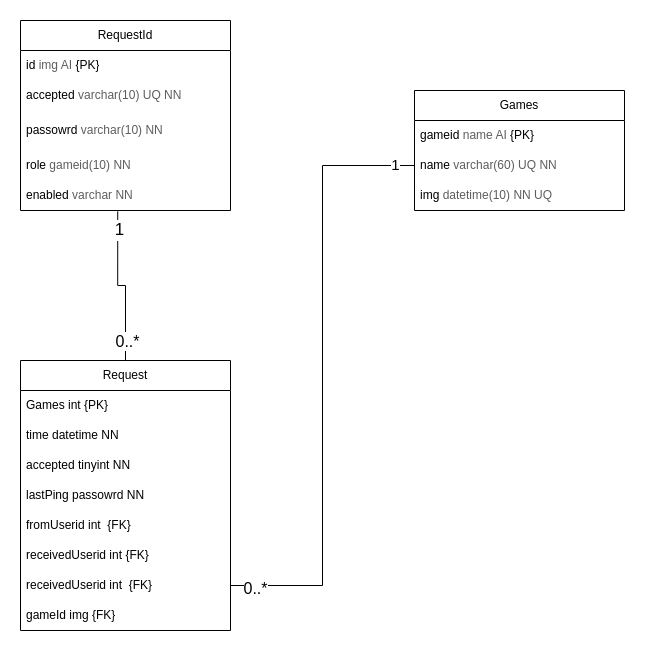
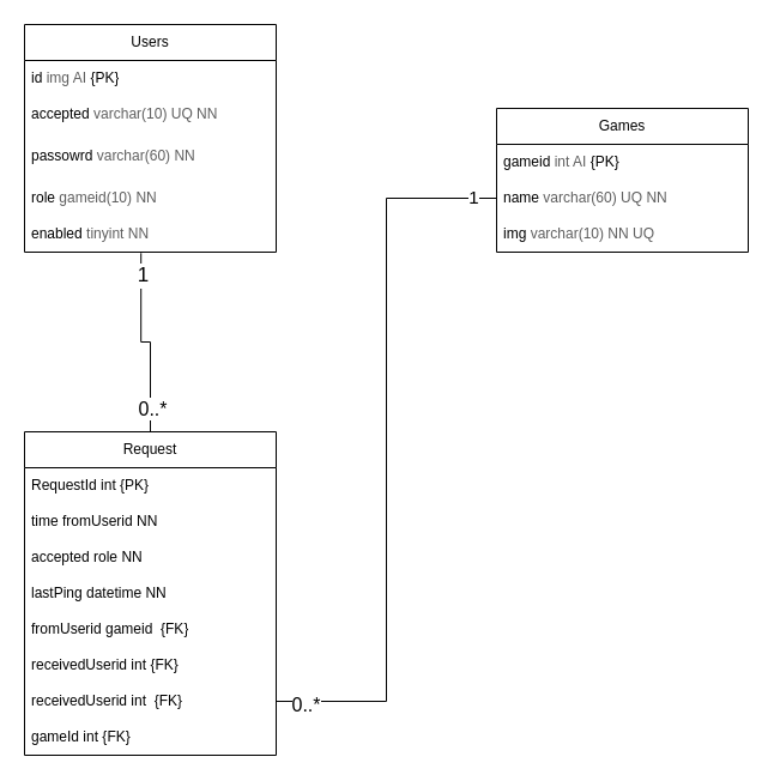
  <mxCell id="0" />
  <mxCell id="1" parent="0" />
- <mxCell id="2" value="RequestId" style="swimlane;fontStyle=0;childLayout=stackLayout;horizontal=1;startSize=30;horizontalStack=0;resizeParent=1;resizeParentMax=0;resizeLast=0;collapsible=1;marginBottom=0;whiteSpace=wrap;html=1;" parent="1" vertex="1"><mxGeometry x="20" y="20" width="210" height="190" as="geometry" /></mxCell>
+ <mxCell id="2" value="Users" style="swimlane;fontStyle=0;childLayout=stackLayout;horizontal=1;startSize=30;horizontalStack=0;resizeParent=1;resizeParentMax=0;resizeLast=0;collapsible=1;marginBottom=0;whiteSpace=wrap;html=1;" parent="1" vertex="1"><mxGeometry x="20" y="20" width="210" height="190" as="geometry" /></mxCell>
  <mxCell id="3" value="id&amp;nbsp;&lt;span style=&quot;color: rgb(94, 94, 94); -webkit-text-stroke-color: rgb(94, 94, 94); background-color: initial;&quot;&gt;img AI &lt;/span&gt;&lt;span style=&quot;background-color: initial;&quot;&gt;{PK}&lt;/span&gt;" style="text;strokeColor=none;fillColor=none;align=left;verticalAlign=middle;spacingLeft=4;spacingRight=4;overflow=hidden;points=[[0,0.5],[1,0.5]];portConstraint=eastwest;rotatable=0;whiteSpace=wrap;html=1;" parent="2" vertex="1"><mxGeometry y="30" width="210" height="30" as="geometry" /></mxCell>
  <mxCell id="4" value="accepted&amp;nbsp;&lt;span style=&quot;color: rgb(94, 94, 94); -webkit-text-stroke-color: rgb(94, 94, 94); background-color: initial;&quot;&gt;varchar(10) UQ NN&lt;/span&gt;" style="text;strokeColor=none;fillColor=none;align=left;verticalAlign=middle;spacingLeft=4;spacingRight=4;overflow=hidden;points=[[0,0.5],[1,0.5]];portConstraint=eastwest;rotatable=0;whiteSpace=wrap;html=1;" parent="2" vertex="1"><mxGeometry y="60" width="210" height="30" as="geometry" /></mxCell>
- <mxCell id="5" value="passowrd&amp;nbsp;&lt;span style=&quot;color: rgb(94, 94, 94); -webkit-text-stroke-color: rgb(94, 94, 94); background-color: initial;&quot;&gt;varchar(10)&lt;/span&gt;&lt;span style=&quot;color: rgb(94, 94, 94); -webkit-text-stroke-color: rgb(94, 94, 94);&quot;&gt;&amp;nbsp;NN&lt;/span&gt;" style="text;strokeColor=none;fillColor=none;align=left;verticalAlign=middle;spacingLeft=4;spacingRight=4;overflow=hidden;points=[[0,0.5],[1,0.5]];portConstraint=eastwest;rotatable=0;whiteSpace=wrap;html=1;" parent="2" vertex="1"><mxGeometry y="90" width="210" height="40" as="geometry" /></mxCell>
+ <mxCell id="5" value="passowrd&amp;nbsp;&lt;span style=&quot;color: rgb(94, 94, 94); -webkit-text-stroke-color: rgb(94, 94, 94); background-color: initial;&quot;&gt;varchar(60)&lt;/span&gt;&lt;span style=&quot;color: rgb(94, 94, 94); -webkit-text-stroke-color: rgb(94, 94, 94);&quot;&gt;&amp;nbsp;NN&lt;/span&gt;" style="text;strokeColor=none;fillColor=none;align=left;verticalAlign=middle;spacingLeft=4;spacingRight=4;overflow=hidden;points=[[0,0.5],[1,0.5]];portConstraint=eastwest;rotatable=0;whiteSpace=wrap;html=1;" parent="2" vertex="1"><mxGeometry y="90" width="210" height="40" as="geometry" /></mxCell>
  <mxCell id="6" value="role&amp;nbsp;&lt;span style=&quot;color: rgb(94, 94, 94); -webkit-text-stroke-color: rgb(94, 94, 94); background-color: initial;&quot;&gt;gameid(10)&lt;/span&gt;&lt;span style=&quot;color: rgb(94, 94, 94); -webkit-text-stroke-color: rgb(94, 94, 94);&quot;&gt;&amp;nbsp;NN&lt;/span&gt;" style="text;strokeColor=none;fillColor=none;align=left;verticalAlign=middle;spacingLeft=4;spacingRight=4;overflow=hidden;points=[[0,0.5],[1,0.5]];portConstraint=eastwest;rotatable=0;whiteSpace=wrap;html=1;" parent="2" vertex="1"><mxGeometry y="130" width="210" height="30" as="geometry" /></mxCell>
- <mxCell id="7" value="enabled&amp;nbsp;&lt;span style=&quot;color: rgb(94, 94, 94); -webkit-text-stroke-color: rgb(94, 94, 94); background-color: initial;&quot;&gt;varchar&lt;/span&gt;&lt;span style=&quot;color: rgb(94, 94, 94); -webkit-text-stroke-color: rgb(94, 94, 94);&quot;&gt;&amp;nbsp;NN&lt;/span&gt;" style="text;strokeColor=none;fillColor=none;align=left;verticalAlign=middle;spacingLeft=4;spacingRight=4;overflow=hidden;points=[[0,0.5],[1,0.5]];portConstraint=eastwest;rotatable=0;whiteSpace=wrap;html=1;" parent="2" vertex="1"><mxGeometry y="160" width="210" height="30" as="geometry" /></mxCell>
+ <mxCell id="7" value="enabled&amp;nbsp;&lt;span style=&quot;color: rgb(94, 94, 94); -webkit-text-stroke-color: rgb(94, 94, 94); background-color: initial;&quot;&gt;tinyint&lt;/span&gt;&lt;span style=&quot;color: rgb(94, 94, 94); -webkit-text-stroke-color: rgb(94, 94, 94);&quot;&gt;&amp;nbsp;NN&lt;/span&gt;" style="text;strokeColor=none;fillColor=none;align=left;verticalAlign=middle;spacingLeft=4;spacingRight=4;overflow=hidden;points=[[0,0.5],[1,0.5]];portConstraint=eastwest;rotatable=0;whiteSpace=wrap;html=1;" parent="2" vertex="1"><mxGeometry y="160" width="210" height="30" as="geometry" /></mxCell>
  <mxCell id="8" value="Games" style="swimlane;fontStyle=0;childLayout=stackLayout;horizontal=1;startSize=30;horizontalStack=0;resizeParent=1;resizeParentMax=0;resizeLast=0;collapsible=1;marginBottom=0;whiteSpace=wrap;html=1;" vertex="1" parent="1"><mxGeometry x="414" y="90" width="210" height="120" as="geometry" /></mxCell>
- <mxCell id="9" value="&lt;span style=&quot;-webkit-text-stroke-color: rgb(94, 94, 94); background-color: initial;&quot;&gt;gameid&amp;nbsp;&lt;/span&gt;&lt;span style=&quot;color: rgb(94, 94, 94); -webkit-text-stroke-color: rgb(94, 94, 94); background-color: initial;&quot;&gt;name AI &lt;/span&gt;&lt;span style=&quot;background-color: initial;&quot;&gt;{PK}&lt;/span&gt;" style="text;strokeColor=none;fillColor=none;align=left;verticalAlign=middle;spacingLeft=4;spacingRight=4;overflow=hidden;points=[[0,0.5],[1,0.5]];portConstraint=eastwest;rotatable=0;whiteSpace=wrap;html=1;" vertex="1" parent="8"><mxGeometry y="30" width="210" height="30" as="geometry" /></mxCell>
+ <mxCell id="9" value="&lt;span style=&quot;-webkit-text-stroke-color: rgb(94, 94, 94); background-color: initial;&quot;&gt;gameid&amp;nbsp;&lt;/span&gt;&lt;span style=&quot;color: rgb(94, 94, 94); -webkit-text-stroke-color: rgb(94, 94, 94); background-color: initial;&quot;&gt;int AI &lt;/span&gt;&lt;span style=&quot;background-color: initial;&quot;&gt;{PK}&lt;/span&gt;" style="text;strokeColor=none;fillColor=none;align=left;verticalAlign=middle;spacingLeft=4;spacingRight=4;overflow=hidden;points=[[0,0.5],[1,0.5]];portConstraint=eastwest;rotatable=0;whiteSpace=wrap;html=1;" vertex="1" parent="8"><mxGeometry y="30" width="210" height="30" as="geometry" /></mxCell>
  <mxCell id="10" value="name&amp;nbsp;&lt;span style=&quot;color: rgb(94, 94, 94); -webkit-text-stroke-color: rgb(94, 94, 94); background-color: initial;&quot;&gt;varchar(60) UQ NN&lt;/span&gt;" style="text;strokeColor=none;fillColor=none;align=left;verticalAlign=middle;spacingLeft=4;spacingRight=4;overflow=hidden;points=[[0,0.5],[1,0.5]];portConstraint=eastwest;rotatable=0;whiteSpace=wrap;html=1;" vertex="1" parent="8"><mxGeometry y="60" width="210" height="30" as="geometry" /></mxCell>
- <mxCell id="11" value="img&amp;nbsp;&lt;span style=&quot;color: rgb(94, 94, 94); -webkit-text-stroke-color: rgb(94, 94, 94);&quot;&gt;datetime(10)&amp;nbsp;&lt;/span&gt;&lt;span style=&quot;color: rgb(94, 94, 94); -webkit-text-stroke-color: rgb(94, 94, 94);&quot;&gt;NN&amp;nbsp;&lt;/span&gt;&lt;span style=&quot;color: rgb(94, 94, 94); -webkit-text-stroke-color: rgb(94, 94, 94);&quot;&gt;UQ&lt;/span&gt;" style="text;strokeColor=none;fillColor=none;align=left;verticalAlign=middle;spacingLeft=4;spacingRight=4;overflow=hidden;points=[[0,0.5],[1,0.5]];portConstraint=eastwest;rotatable=0;whiteSpace=wrap;html=1;" vertex="1" parent="8"><mxGeometry y="90" width="210" height="30" as="geometry" /></mxCell>
+ <mxCell id="11" value="img&amp;nbsp;&lt;span style=&quot;color: rgb(94, 94, 94); -webkit-text-stroke-color: rgb(94, 94, 94);&quot;&gt;varchar(10)&amp;nbsp;&lt;/span&gt;&lt;span style=&quot;color: rgb(94, 94, 94); -webkit-text-stroke-color: rgb(94, 94, 94);&quot;&gt;NN&amp;nbsp;&lt;/span&gt;&lt;span style=&quot;color: rgb(94, 94, 94); -webkit-text-stroke-color: rgb(94, 94, 94);&quot;&gt;UQ&lt;/span&gt;" style="text;strokeColor=none;fillColor=none;align=left;verticalAlign=middle;spacingLeft=4;spacingRight=4;overflow=hidden;points=[[0,0.5],[1,0.5]];portConstraint=eastwest;rotatable=0;whiteSpace=wrap;html=1;" vertex="1" parent="8"><mxGeometry y="90" width="210" height="30" as="geometry" /></mxCell>
  <mxCell id="12" value="Request" style="swimlane;fontStyle=0;childLayout=stackLayout;horizontal=1;startSize=30;horizontalStack=0;resizeParent=1;resizeParentMax=0;resizeLast=0;collapsible=1;marginBottom=0;whiteSpace=wrap;html=1;" vertex="1" parent="1"><mxGeometry x="20" y="360" width="210" height="270" as="geometry" /></mxCell>
- <mxCell id="13" value="Games int {PK}" style="text;strokeColor=none;fillColor=none;align=left;verticalAlign=middle;spacingLeft=4;spacingRight=4;overflow=hidden;points=[[0,0.5],[1,0.5]];portConstraint=eastwest;rotatable=0;whiteSpace=wrap;html=1;" vertex="1" parent="12"><mxGeometry y="30" width="210" height="30" as="geometry" /></mxCell>
- <mxCell id="14" value="time datetime NN" style="text;strokeColor=none;fillColor=none;align=left;verticalAlign=middle;spacingLeft=4;spacingRight=4;overflow=hidden;points=[[0,0.5],[1,0.5]];portConstraint=eastwest;rotatable=0;whiteSpace=wrap;html=1;" vertex="1" parent="12"><mxGeometry y="60" width="210" height="30" as="geometry" /></mxCell>
- <mxCell id="15" value="accepted tinyint NN" style="text;strokeColor=none;fillColor=none;align=left;verticalAlign=middle;spacingLeft=4;spacingRight=4;overflow=hidden;points=[[0,0.5],[1,0.5]];portConstraint=eastwest;rotatable=0;whiteSpace=wrap;html=1;" vertex="1" parent="12"><mxGeometry y="90" width="210" height="30" as="geometry" /></mxCell>
- <mxCell id="16" value="lastPing passowrd NN" style="text;strokeColor=none;fillColor=none;align=left;verticalAlign=middle;spacingLeft=4;spacingRight=4;overflow=hidden;points=[[0,0.5],[1,0.5]];portConstraint=eastwest;rotatable=0;whiteSpace=wrap;html=1;" vertex="1" parent="12"><mxGeometry y="120" width="210" height="30" as="geometry" /></mxCell>
- <mxCell id="17" value="fromUserid int&amp;nbsp; {FK}" style="text;strokeColor=none;fillColor=none;align=left;verticalAlign=middle;spacingLeft=4;spacingRight=4;overflow=hidden;points=[[0,0.5],[1,0.5]];portConstraint=eastwest;rotatable=0;whiteSpace=wrap;html=1;" vertex="1" parent="12"><mxGeometry y="150" width="210" height="30" as="geometry" /></mxCell>
+ <mxCell id="13" value="RequestId int {PK}" style="text;strokeColor=none;fillColor=none;align=left;verticalAlign=middle;spacingLeft=4;spacingRight=4;overflow=hidden;points=[[0,0.5],[1,0.5]];portConstraint=eastwest;rotatable=0;whiteSpace=wrap;html=1;" vertex="1" parent="12"><mxGeometry y="30" width="210" height="30" as="geometry" /></mxCell>
+ <mxCell id="14" value="time fromUserid NN" style="text;strokeColor=none;fillColor=none;align=left;verticalAlign=middle;spacingLeft=4;spacingRight=4;overflow=hidden;points=[[0,0.5],[1,0.5]];portConstraint=eastwest;rotatable=0;whiteSpace=wrap;html=1;" vertex="1" parent="12"><mxGeometry y="60" width="210" height="30" as="geometry" /></mxCell>
+ <mxCell id="15" value="accepted role NN" style="text;strokeColor=none;fillColor=none;align=left;verticalAlign=middle;spacingLeft=4;spacingRight=4;overflow=hidden;points=[[0,0.5],[1,0.5]];portConstraint=eastwest;rotatable=0;whiteSpace=wrap;html=1;" vertex="1" parent="12"><mxGeometry y="90" width="210" height="30" as="geometry" /></mxCell>
+ <mxCell id="16" value="lastPing datetime NN" style="text;strokeColor=none;fillColor=none;align=left;verticalAlign=middle;spacingLeft=4;spacingRight=4;overflow=hidden;points=[[0,0.5],[1,0.5]];portConstraint=eastwest;rotatable=0;whiteSpace=wrap;html=1;" vertex="1" parent="12"><mxGeometry y="120" width="210" height="30" as="geometry" /></mxCell>
+ <mxCell id="17" value="fromUserid gameid&amp;nbsp; {FK}" style="text;strokeColor=none;fillColor=none;align=left;verticalAlign=middle;spacingLeft=4;spacingRight=4;overflow=hidden;points=[[0,0.5],[1,0.5]];portConstraint=eastwest;rotatable=0;whiteSpace=wrap;html=1;" vertex="1" parent="12"><mxGeometry y="150" width="210" height="30" as="geometry" /></mxCell>
  <mxCell id="18" value="receivedUserid int {FK}" style="text;strokeColor=none;fillColor=none;align=left;verticalAlign=middle;spacingLeft=4;spacingRight=4;overflow=hidden;points=[[0,0.5],[1,0.5]];portConstraint=eastwest;rotatable=0;whiteSpace=wrap;html=1;" vertex="1" parent="12"><mxGeometry y="180" width="210" height="30" as="geometry" /></mxCell>
  <mxCell id="19" value="receivedUserid int&amp;nbsp; {FK}" style="text;strokeColor=none;fillColor=none;align=left;verticalAlign=middle;spacingLeft=4;spacingRight=4;overflow=hidden;points=[[0,0.5],[1,0.5]];portConstraint=eastwest;rotatable=0;whiteSpace=wrap;html=1;" vertex="1" parent="12"><mxGeometry y="210" width="210" height="30" as="geometry" /></mxCell>
- <mxCell id="20" value="gameId img {FK}" style="text;strokeColor=none;fillColor=none;align=left;verticalAlign=middle;spacingLeft=4;spacingRight=4;overflow=hidden;points=[[0,0.5],[1,0.5]];portConstraint=eastwest;rotatable=0;whiteSpace=wrap;html=1;" vertex="1" parent="12"><mxGeometry y="240" width="210" height="30" as="geometry" /></mxCell>
+ <mxCell id="20" value="gameId int {FK}" style="text;strokeColor=none;fillColor=none;align=left;verticalAlign=middle;spacingLeft=4;spacingRight=4;overflow=hidden;points=[[0,0.5],[1,0.5]];portConstraint=eastwest;rotatable=0;whiteSpace=wrap;html=1;" vertex="1" parent="12"><mxGeometry y="240" width="210" height="30" as="geometry" /></mxCell>
  <mxCell id="21" style="rounded=0;orthogonalLoop=1;jettySize=auto;html=1;entryX=0.43;entryY=1.113;entryDx=0;entryDy=0;entryPerimeter=0;strokeColor=none;endArrow=none;endFill=0;" edge="1" parent="1" source="12" target="7"><mxGeometry relative="1" as="geometry" /></mxCell>
  <mxCell id="22" style="rounded=0;orthogonalLoop=1;jettySize=auto;html=1;exitX=0.5;exitY=0;exitDx=0;exitDy=0;entryX=0.463;entryY=1.027;entryDx=0;entryDy=0;entryPerimeter=0;edgeStyle=orthogonalEdgeStyle;endArrow=none;endFill=0;" edge="1" parent="1" source="12" target="7"><mxGeometry relative="1" as="geometry" /></mxCell>
  <mxCell id="23" value="1" style="edgeLabel;html=1;align=center;verticalAlign=middle;resizable=0;points=[];spacing=5;fontSize=17;" vertex="1" connectable="0" parent="22"><mxGeometry x="0.833" y="-1" relative="1" as="geometry"><mxPoint y="6" as="offset" /></mxGeometry></mxCell>
  <mxCell id="24" value="0..*" style="edgeLabel;html=1;align=center;verticalAlign=middle;resizable=0;points=[];fontSize=16;" vertex="1" connectable="0" parent="22"><mxGeometry x="-0.868" y="-1" relative="1" as="geometry"><mxPoint y="-10" as="offset" /></mxGeometry></mxCell>
  <mxCell id="25" style="edgeStyle=orthogonalEdgeStyle;rounded=0;orthogonalLoop=1;jettySize=auto;html=1;exitX=0;exitY=0.5;exitDx=0;exitDy=0;entryX=1;entryY=0.5;entryDx=0;entryDy=0;strokeWidth=1;endArrow=none;endFill=0;" edge="1" parent="1" source="10" target="19"><mxGeometry relative="1" as="geometry" /></mxCell>
  <mxCell id="26" value="1" style="edgeLabel;html=1;align=center;verticalAlign=middle;resizable=0;points=[];fontSize=15;" vertex="1" connectable="0" parent="25"><mxGeometry x="-0.933" y="-2" relative="1" as="geometry"><mxPoint as="offset" /></mxGeometry></mxCell>
  <mxCell id="27" value="0..*" style="edgeLabel;html=1;align=center;verticalAlign=middle;resizable=0;points=[];fontSize=16;" vertex="1" connectable="0" parent="25"><mxGeometry x="0.919" y="2" relative="1" as="geometry"><mxPoint as="offset" /></mxGeometry></mxCell>
